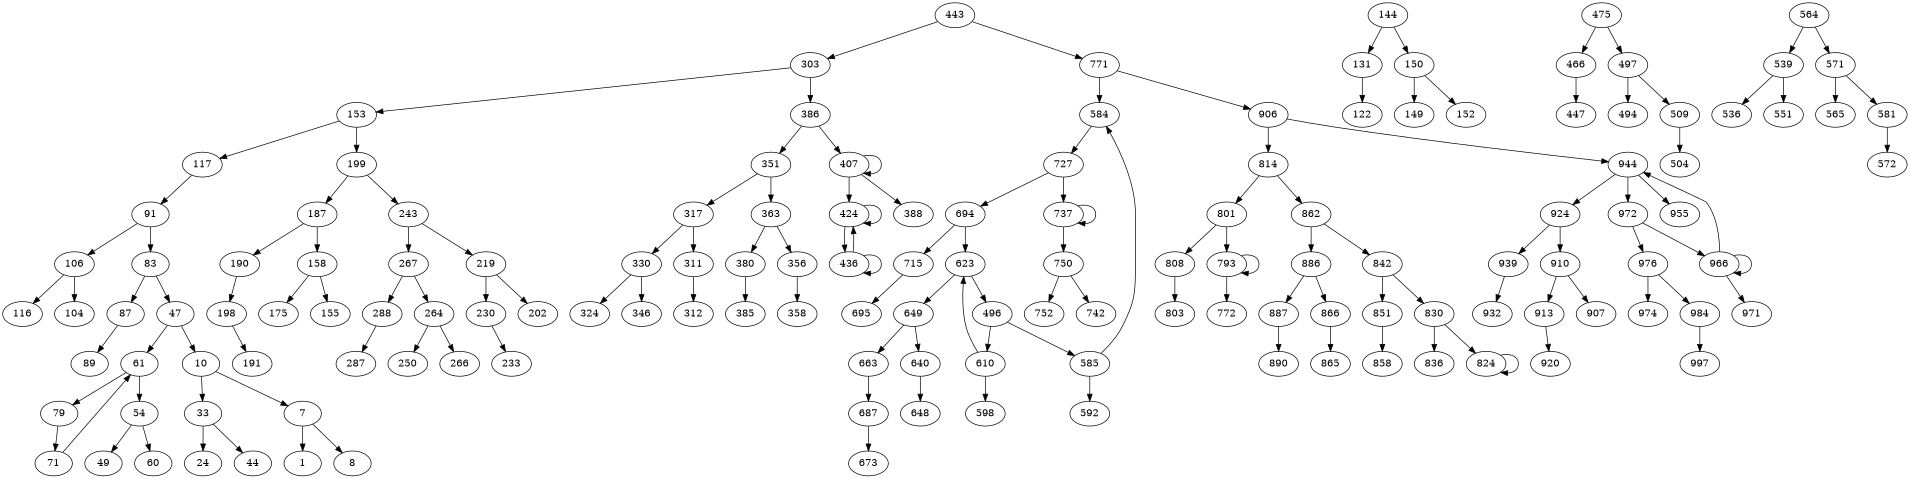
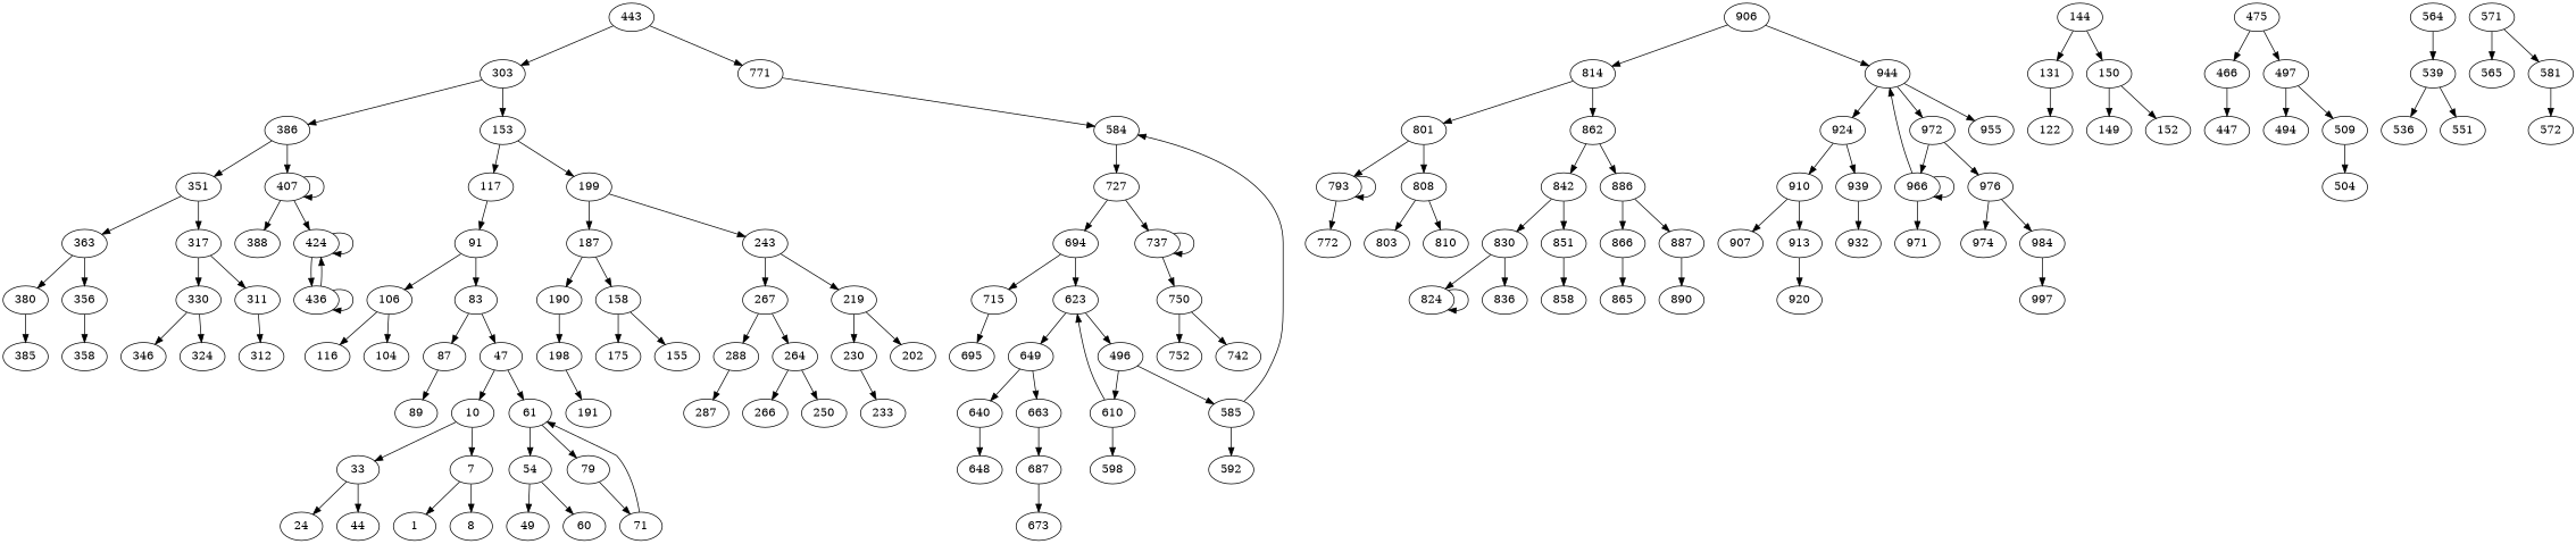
  digraph {
    443
    303
    771
    153
    386
    584
    906
    117
    199
    351
    407
    727
    814
    944
    91
    187
    243
    317
    363
    424
    388
    83
    106
    144
    131
    150
    158
    190
    219
    267
    47
    87
    104
    116
    122
    149
    152
    10
    61
    89
    7
    33
    54
    79
    1
    8
    24
    44
    49
    60
    71
    155
    175
    198
    202
    230
    264
    288
    191
    233
    250
    266
    287
    311
    330
    356
    380
    436
    312
    324
    346
    358
    385
    694
    737
    801
    862
    924
    972
    955
    475
    466
    497
    564
    539
    571
    623
    715
    750
    447
    494
    509
    536
    551
    565
    581
    504
    572
    n99 [label=496]
    649
    695
    742
    752
    585
    610
    640
    663
    592
    598
    648
    687
    673
    793
    808
    842
    886
    910
    939
    966
    976
    772
    803
+   810
    830
    851
    866
    887
    824
    836
    858
    865
    890
    907
    913
    932
    971
    974
    984
    920
    997
    443 -> 303
    443 -> 771
    303 -> 153
    303 -> 386
    771 -> 584
-   771 -> 906
    153 -> 117
    153 -> 199
    386 -> 351
    386 -> 407
    584 -> 727
    906 -> 814
    906 -> 944
    117 -> 91
    199 -> 187
    199 -> 243
    351 -> 317
    351 -> 363
    407 -> 407
    407 -> 424
    407 -> 388
    727 -> 694
    727 -> 737
    814 -> 801
    814 -> 862
    944 -> 924
    944 -> 972
    944 -> 955
    91 -> 83
    91 -> 106
    187 -> 158
    187 -> 190
    243 -> 219
    243 -> 267
    317 -> 311
    317 -> 330
    363 -> 356
    363 -> 380
    424 -> 424
    424 -> 436
    83 -> 47
    83 -> 87
    106 -> 104
    106 -> 116
    144 -> 131
    144 -> 150
    131 -> 122
    150 -> 149
    150 -> 152
    158 -> 155
    158 -> 175
    190 -> 198
    219 -> 202
    219 -> 230
    267 -> 264
    267 -> 288
    47 -> 10
    47 -> 61
    87 -> 89
    10 -> 7
    10 -> 33
    61 -> 54
    61 -> 79
    7 -> 1
    7 -> 8
    33 -> 24
    33 -> 44
    54 -> 49
    54 -> 60
    79 -> 71
    71 -> 61
    198 -> 191
    230 -> 233
    264 -> 250
    264 -> 266
    288 -> 287
    311 -> 312
    330 -> 324
    330 -> 346
    356 -> 358
    380 -> 385
    436 -> 424
    436 -> 436
    694 -> 623
    694 -> 715
    737 -> 737
    737 -> 750
    801 -> 793
    801 -> 808
    862 -> 842
    862 -> 886
    924 -> 910
    924 -> 939
    972 -> 966
    972 -> 976
    475 -> 466
    475 -> 497
    466 -> 447
    497 -> 494
    497 -> 509
    564 -> 539
-   564 -> 571
    539 -> 536
    539 -> 551
    571 -> 565
    571 -> 581
    623 -> n99
    623 -> 649
    715 -> 695
    750 -> 742
    750 -> 752
    509 -> 504
    581 -> 572
    n99 -> 585
    n99 -> 610
    649 -> 640
    649 -> 663
    585 -> 584
    585 -> 592
    610 -> 623
    610 -> 598
    640 -> 648
    663 -> 687
    687 -> 673
    793 -> 793
    793 -> 772
    808 -> 803
+   808 -> 810
    842 -> 830
    842 -> 851
    886 -> 866
    886 -> 887
    910 -> 907
    910 -> 913
    939 -> 932
    966 -> 944
    966 -> 966
    966 -> 971
    976 -> 974
    976 -> 984
    830 -> 824
    830 -> 836
    851 -> 858
    866 -> 865
    887 -> 890
    824 -> 824
    913 -> 920
    984 -> 997
  }
